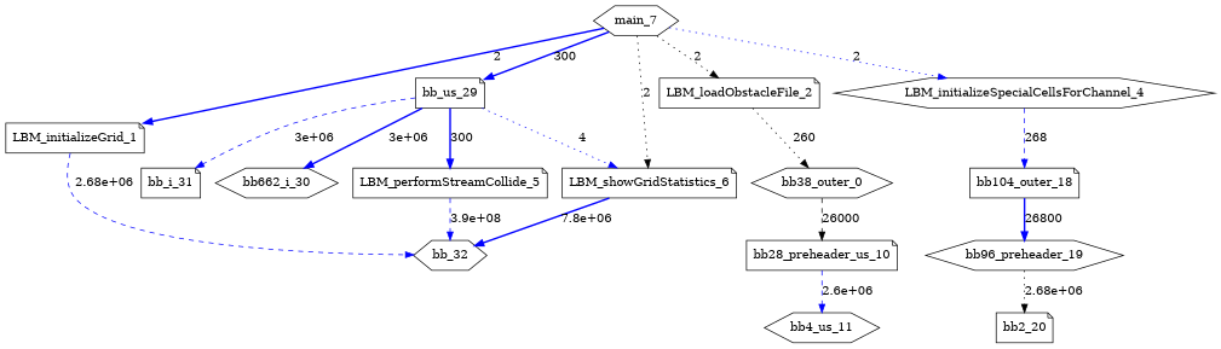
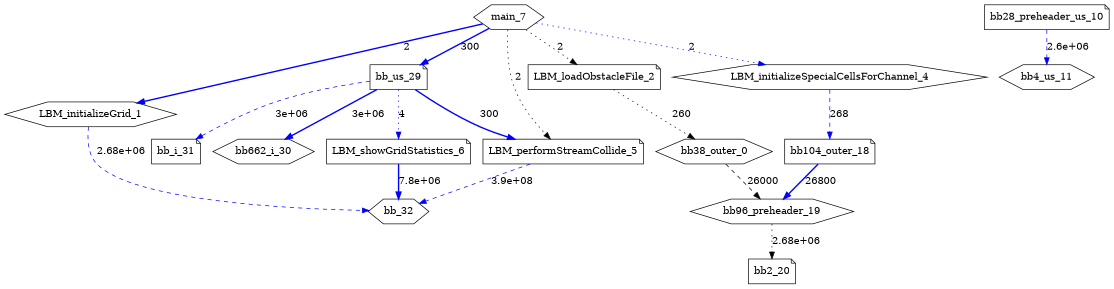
  digraph {
    node [shape=hexagon]
    edge [color=blue style=dashed]
-   LBM_initializeGrid_1 [shape=note]
+   LBM_initializeGrid_1
    bb_32
    LBM_loadObstacleFile_2 [shape=note]
    n4 [label=bb38_outer_0]
    bb28_preheader_us_10 [shape=note]
    bb4_us_11
    bb104_outer_18 [shape=note]
    LBM_initializeSpecialCellsForChannel_4
    bb96_preheader_19
    bb2_20 [shape=note]
    LBM_performStreamCollide_5 [shape=note]
    LBM_showGridStatistics_6 [shape=note]
    main_7
    bb_us_29 [shape=note]
    bb_i_31 [shape=note]
    bb662_i_30
    LBM_initializeGrid_1 -> bb_32 [label="2.68e+06"]
    LBM_loadObstacleFile_2 -> n4 [color=black label=260 style=dotted]
-   n4 -> bb28_preheader_us_10 [color=black label=26000]
+   n4 -> bb96_preheader_19 [color=black label=26000]
    bb28_preheader_us_10 -> bb4_us_11 [label="2.6e+06"]
    bb104_outer_18 -> bb96_preheader_19 [label=26800 style=bold]
    LBM_initializeSpecialCellsForChannel_4 -> bb104_outer_18 [label=268]
    bb96_preheader_19 -> bb2_20 [color=black label="2.68e+06" style=dotted]
    LBM_performStreamCollide_5 -> bb_32 [label="3.9e+08"]
    LBM_showGridStatistics_6 -> bb_32 [label="7.8e+06" style=bold]
    main_7 -> LBM_initializeGrid_1 [label=2 style=bold]
    main_7 -> LBM_loadObstacleFile_2 [color=black label=2 style=dotted]
    main_7 -> LBM_initializeSpecialCellsForChannel_4 [label=2 style=dotted]
-   main_7 -> LBM_showGridStatistics_6 [color=black label=2 style=dotted]
+   main_7 -> LBM_performStreamCollide_5 [color=black label=2 style=dotted]
    main_7 -> bb_us_29 [label=300 style=bold]
    bb_us_29 -> LBM_performStreamCollide_5 [label=300 style=bold]
    bb_us_29 -> LBM_showGridStatistics_6 [label=4 style=dotted]
    bb_us_29 -> bb_i_31 [label="3e+06"]
    bb_us_29 -> bb662_i_30 [label="3e+06" style=bold]
  }
